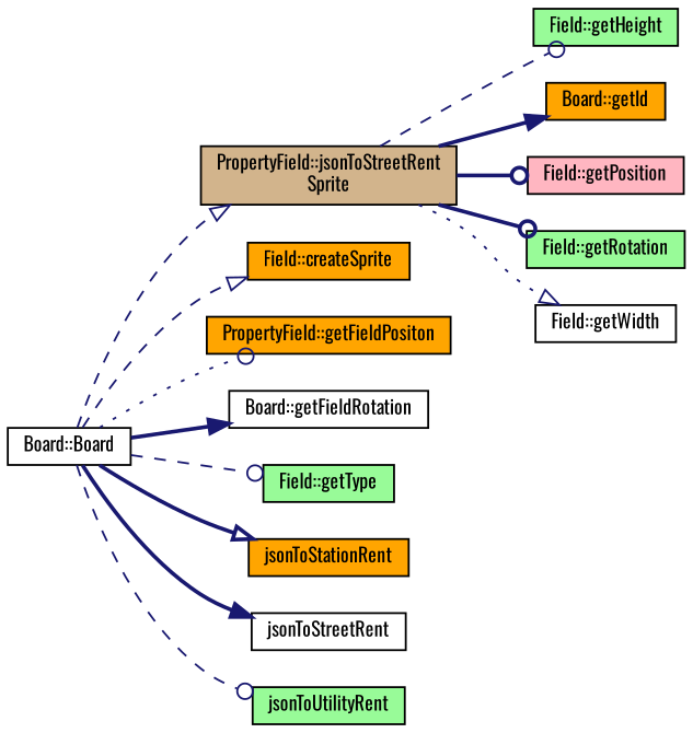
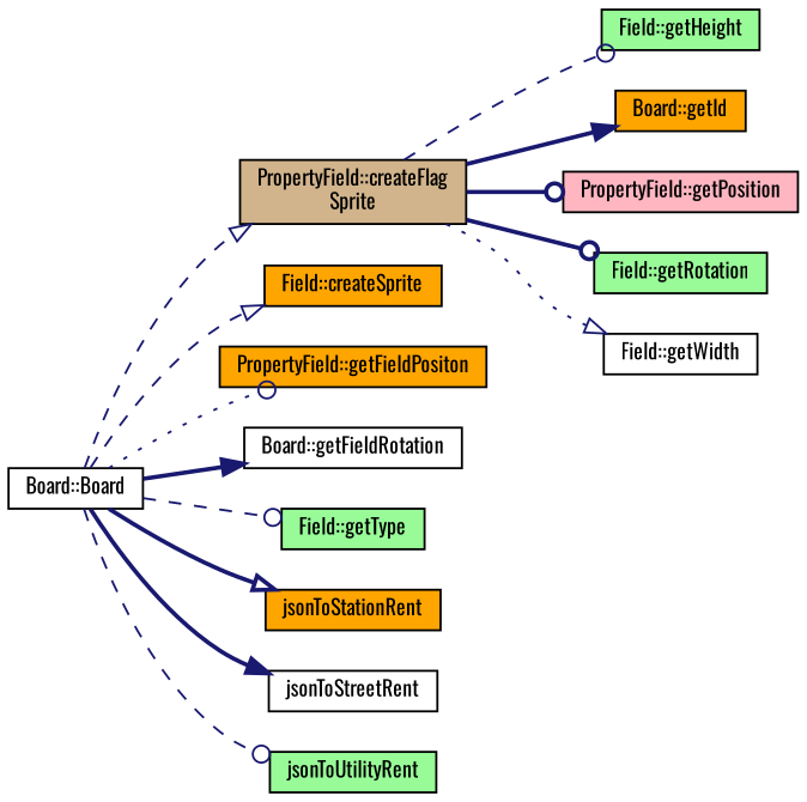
  digraph {
    fontname=Oswald
    rankdir=LR
    node [color=black fillcolor=white fontname=Oswald fontsize=10 shape=record style=filled]
    edge [arrowhead=odot color=midnightblue fontname=Oswald fontsize=10 labelfontname=Helvetica labelfontsize=10 style=bold]
    n1 [fontcolor=black height=0.2 label="Board::Board" width=0.4]
-   n2 [fillcolor=tan height=0.2 label="PropertyField::jsonToStreetRent\lSprite" width=0.4]
+   n2 [fillcolor=tan height=0.2 label="PropertyField::createFlag\lSprite" width=0.4]
    n3 [fillcolor=orange height=0.2 label="Field::createSprite" width=0.4]
    n4 [fillcolor=orange height=0.2 label="PropertyField::getFieldPositon" width=0.4]
    n5 [height=0.2 label="Board::getFieldRotation" width=0.4]
    n6 [fillcolor=palegreen height=0.2 label="Field::getType" width=0.4]
    n7 [fillcolor=orange height=0.2 label=jsonToStationRent width=0.4]
    n8 [height=0.2 label=jsonToStreetRent width=0.4]
    n9 [fillcolor=palegreen height=0.2 label=jsonToUtilityRent width=0.4]
    n10 [fillcolor=palegreen height=0.2 label="Field::getHeight" width=0.4]
    n11 [fillcolor=orange height=0.2 label="Board::getId" width=0.4]
-   n12 [fillcolor=lightpink height=0.2 label="Field::getPosition" width=0.4]
+   n12 [fillcolor=lightpink height=0.2 label="PropertyField::getPosition" width=0.4]
    n13 [fillcolor=palegreen height=0.2 label="Field::getRotation" width=0.4]
    n14 [height=0.2 label="Field::getWidth" width=0.4]
    n1 -> n2 [arrowhead=onormal style=dashed]
    n1 -> n3 [arrowhead=onormal style=dashed]
    n1 -> n4 [style=dotted]
    n1 -> n5 [arrowhead=normal]
    n1 -> n6 [style=dashed]
    n1 -> n7 [arrowhead=onormal]
    n1 -> n8 [arrowhead=normal]
    n1 -> n9 [style=dashed]
    n2 -> n10 [style=dashed]
    n2 -> n11 [arrowhead=normal]
    n2 -> n12
    n2 -> n13
    n2 -> n14 [arrowhead=onormal style=dotted]
  }
